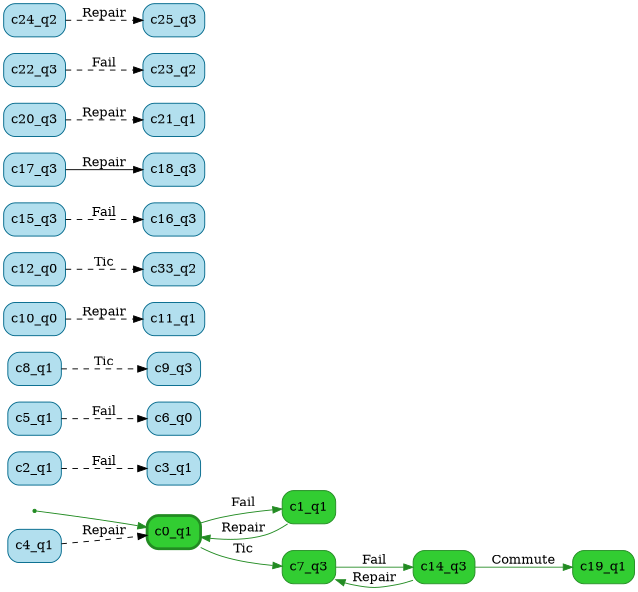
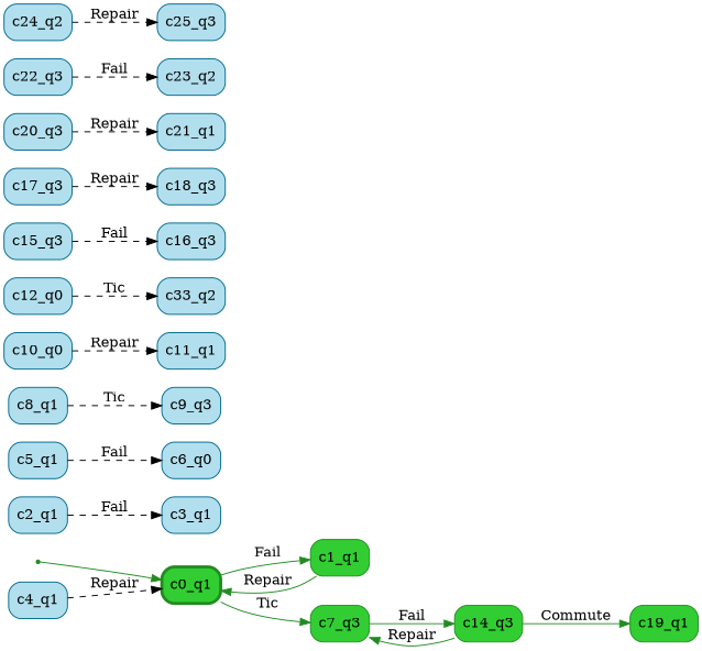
  digraph {
    rankdir=LR
    node [color=deepskyblue4 shape=box fillcolor=lightblue2 style="rounded, filled"]
    edge [color=black style=dashed]
    __invisible__ [color=forestgreen shape=point fillcolor="" style=""]
    n2 [color=forestgreen fillcolor=limegreen label=c0_q1 penwidth=3]
    n3 [color=forestgreen fillcolor=limegreen label=c1_q1]
    n4 [color=forestgreen fillcolor=limegreen label=c7_q3]
    n5 [color=forestgreen fillcolor=limegreen label=c14_q3]
    n6 [color=forestgreen fillcolor=limegreen label=c19_q1]
    n7 [label=c2_q1]
    n8 [label=c3_q1]
    n9 [label=c4_q1]
    n10 [label=c5_q1]
    n11 [label=c6_q0]
    n12 [label=c8_q1]
    n13 [label=c9_q3]
    n14 [label=c10_q0]
    n15 [label=c11_q1]
    n16 [label=c12_q0]
    n17 [label=c33_q2]
    n18 [label=c15_q3]
    n19 [label=c16_q3]
    n20 [label=c17_q3]
    n21 [label=c18_q3]
    n22 [label=c20_q3]
    n23 [label=c21_q1]
    n24 [label=c22_q3]
    n25 [label=c23_q2]
    n26 [label=c24_q2]
    n27 [label=c25_q3]
    __invisible__ -> n2 [color=forestgreen style=""]
    n2 -> n3 [color=forestgreen label=Fail style=""]
    n2 -> n4 [color=forestgreen label=Tic style=""]
    n3 -> n2 [color=forestgreen label=Repair style=""]
    n4 -> n5 [color=forestgreen label=Fail style=""]
    n5 -> n4 [color=forestgreen label=Repair style=""]
    n5 -> n6 [color=forestgreen label=Commute style=""]
    n7 -> n8 [label=Fail]
    n9 -> n2 [label=Repair]
    n10 -> n11 [label=Fail]
    n12 -> n13 [label=Tic]
    n14 -> n15 [label=Repair]
    n16 -> n17 [label=Tic]
    n18 -> n19 [label=Fail]
-   n20 -> n21 [label=Repair style=solid]
+   n20 -> n21 [label=Repair]
    n22 -> n23 [label=Repair]
    n24 -> n25 [label=Fail]
    n26 -> n27 [label=Repair]
  }
